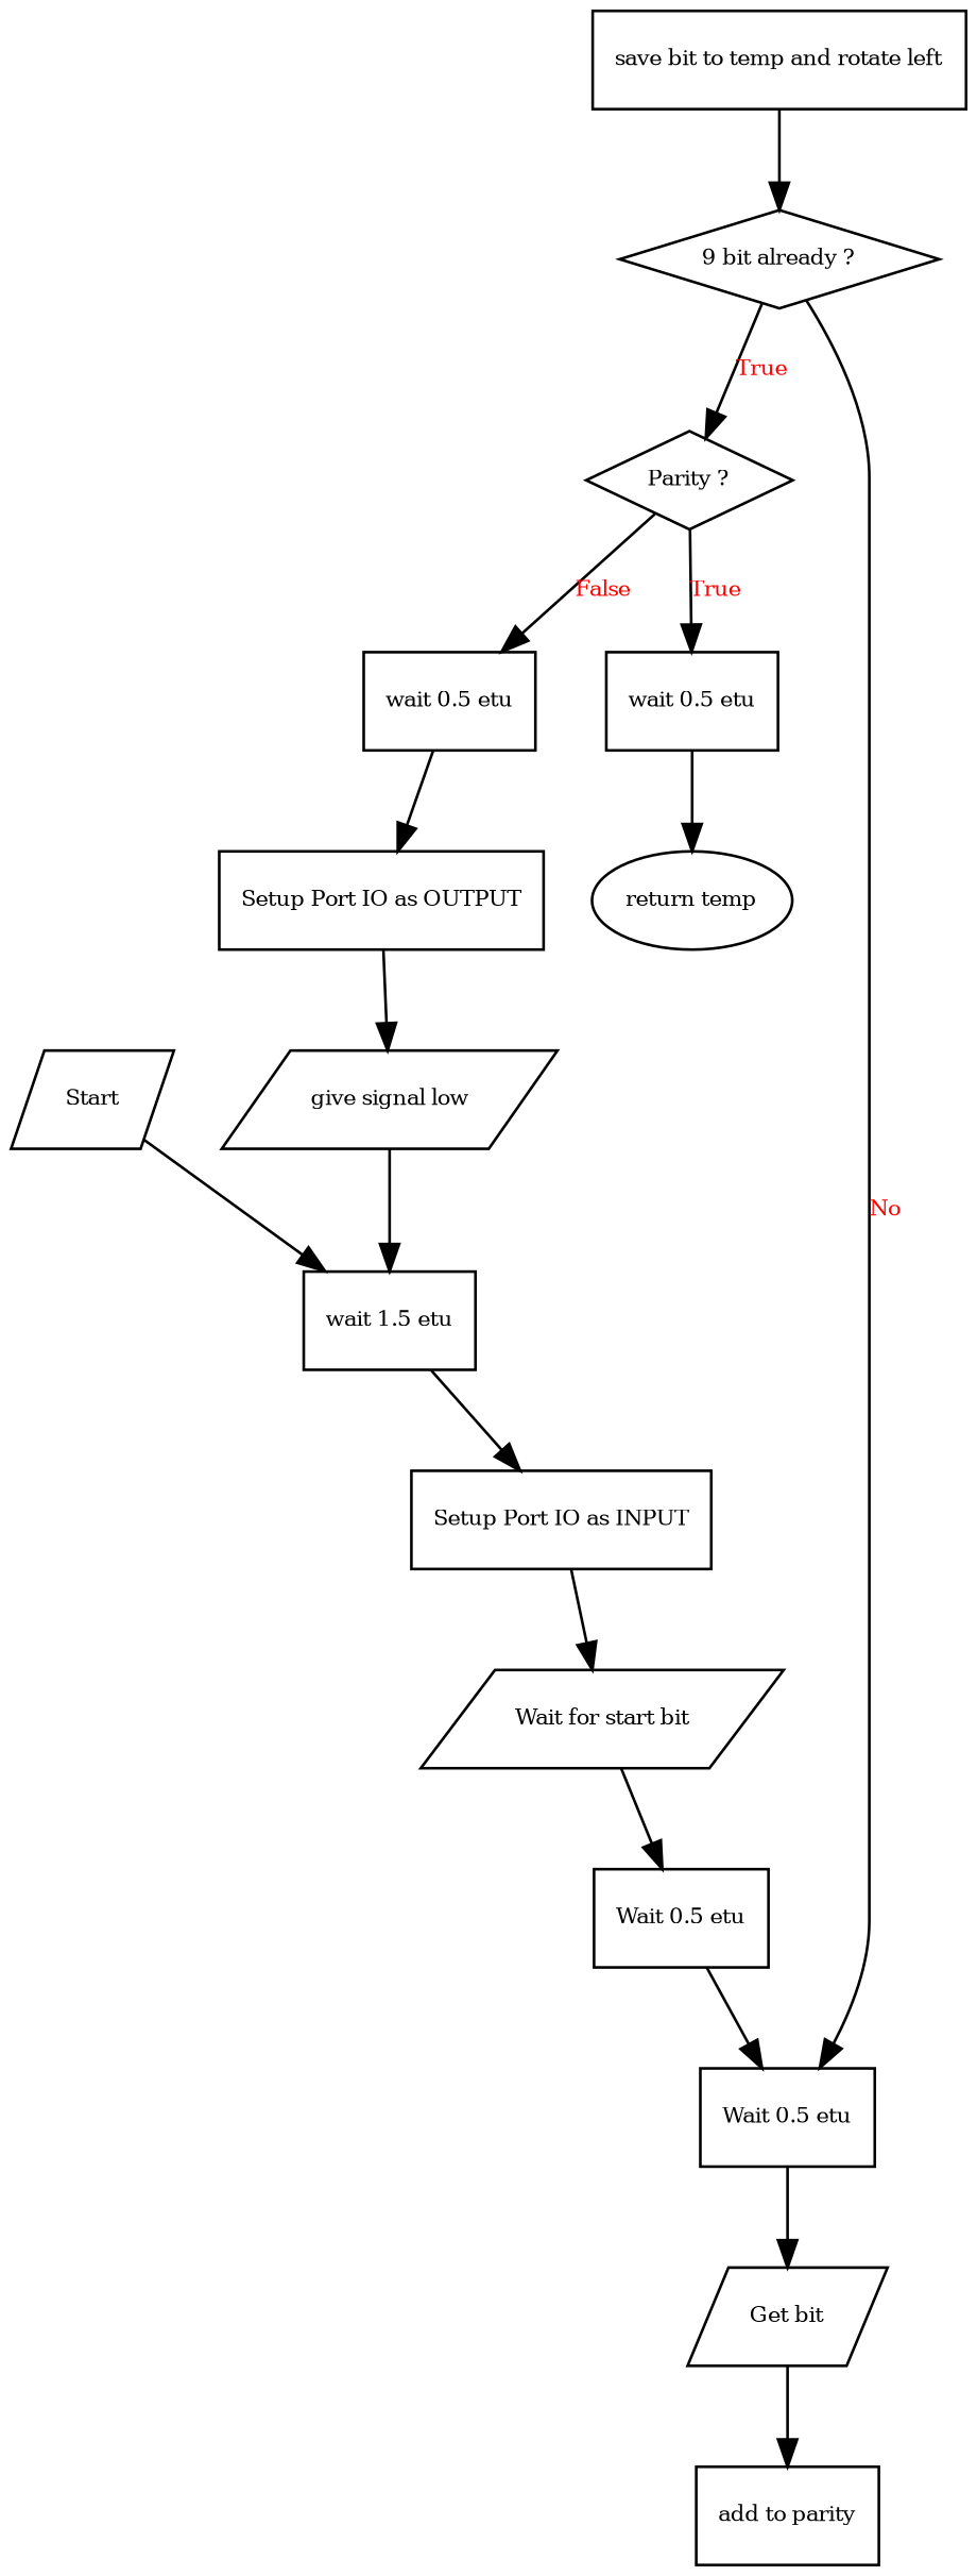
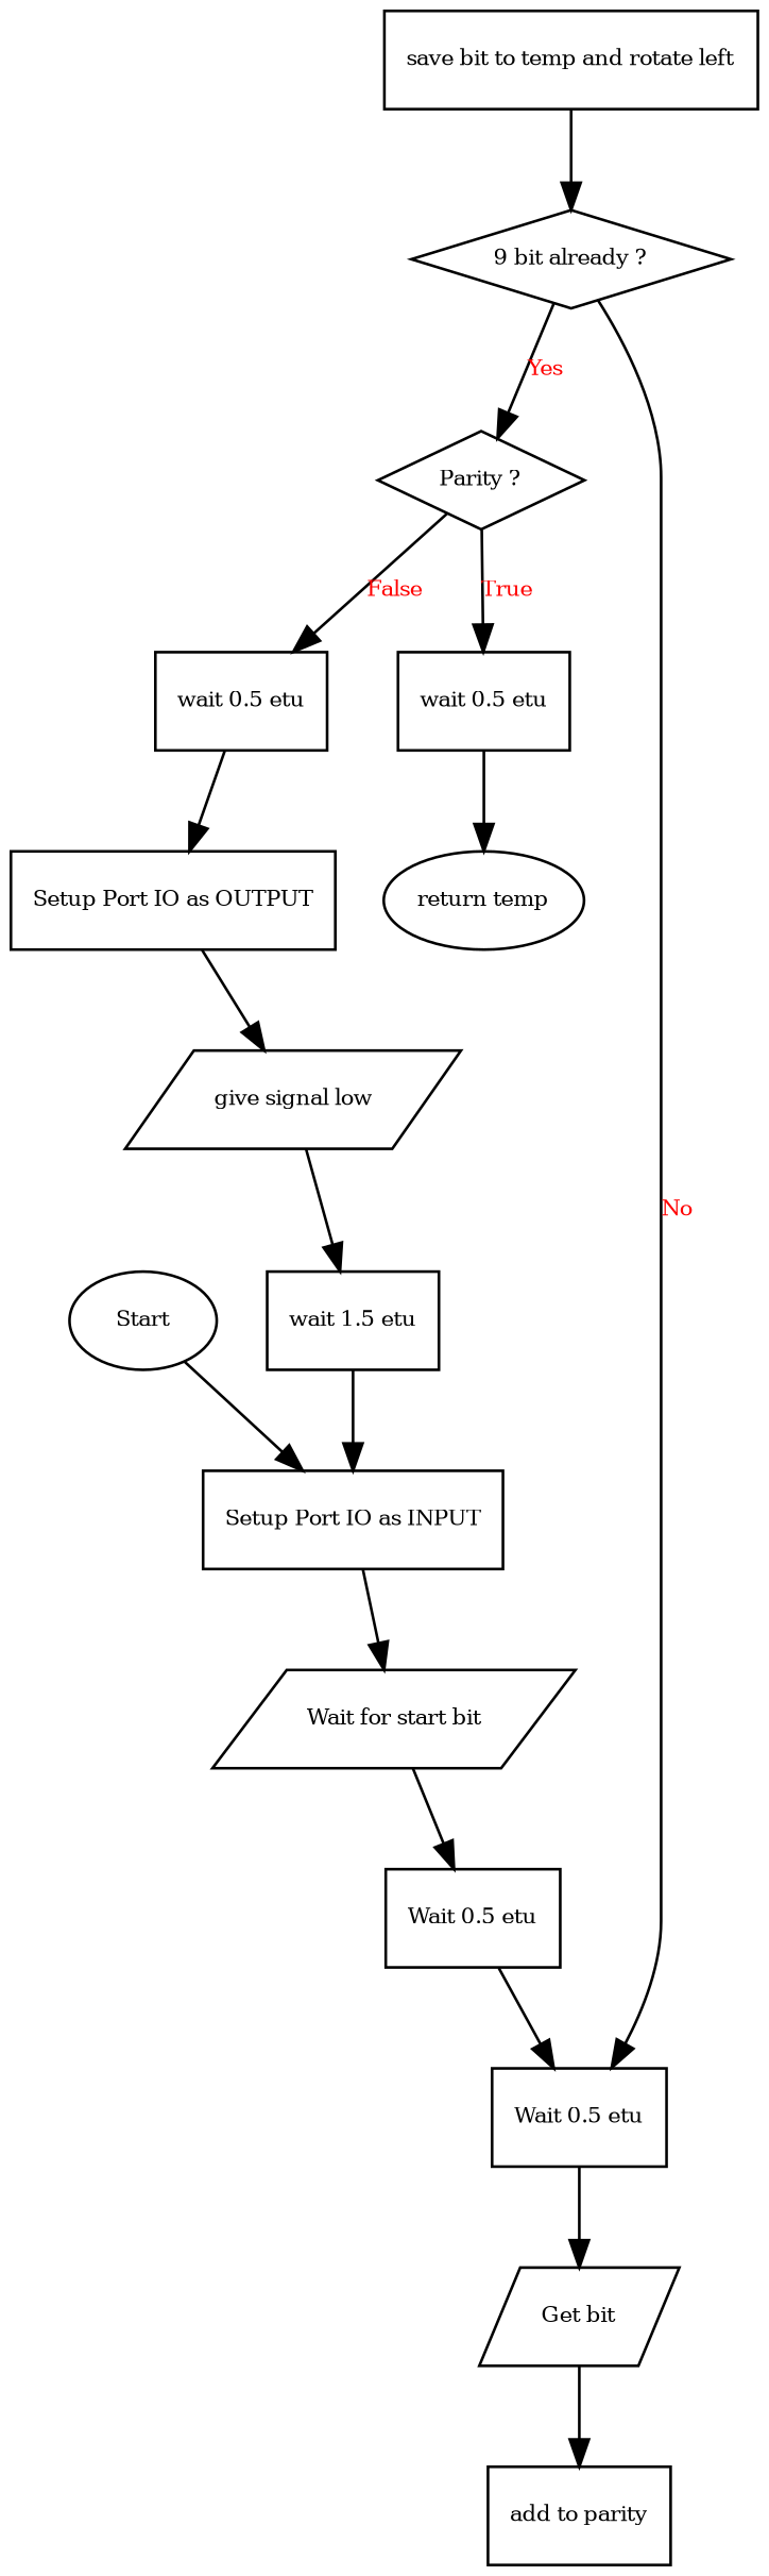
  digraph {
    fontname="DejaVu Serif"
    node [fontname="DejaVu Serif" fontsize=8 shape=box]
    edge [fontcolor=Red fontname="DejaVu Serif" fontsize=8]
-   n1 [label=Start shape=parallelogram]
+   n1 [label=Start shape=oval]
    n2 [label="Setup Port IO as INPUT"]
    n3 [label="Wait for start bit" shape=parallelogram]
    n4 [label="Wait 0.5 etu"]
    n5 [label="Wait 0.5 etu"]
    n6 [label="Get bit" shape=parallelogram]
    n7 [label="add to parity"]
    n8 [label="save bit to temp and rotate left"]
    n9 [label="9 bit already ?" shape=diamond]
    n10 [label="Parity ?" shape=diamond]
    n11 [label="wait 0.5 etu"]
    n12 [label="wait 0.5 etu"]
    n13 [label="return temp" shape=oval]
    n14 [label="Setup Port IO as OUTPUT"]
    n15 [label="give signal low" shape=parallelogram]
    n16 [label="wait 1.5 etu"]
-   n1 -> n16
+   n1 -> n2
    n2 -> n3
    n3 -> n4
    n4 -> n5
    n5 -> n6
    n6 -> n7
    n8 -> n9
    n9 -> n5 [label=No]
-   n9 -> n10 [label=True]
+   n9 -> n10 [label=Yes]
    n10 -> n11 [label=True]
    n10 -> n12 [label=False]
    n11 -> n13
    n12 -> n14
    n14 -> n15
    n15 -> n16
    n16 -> n2
  }
